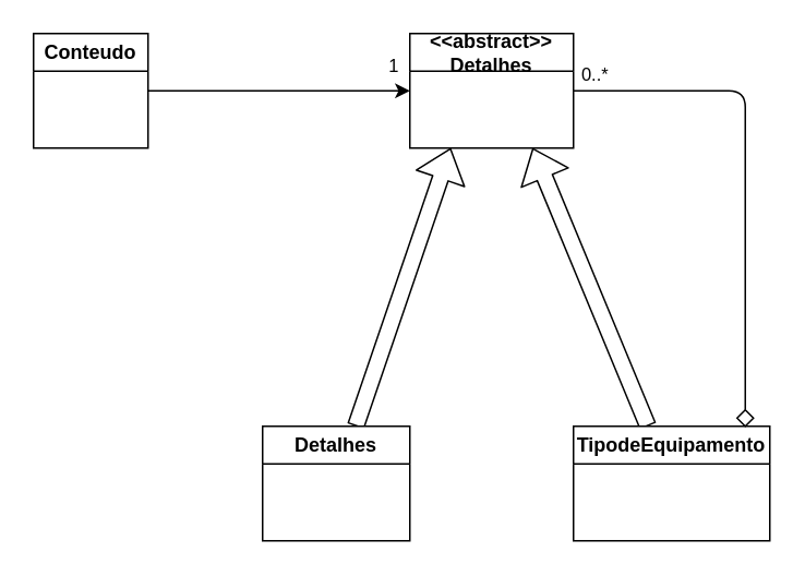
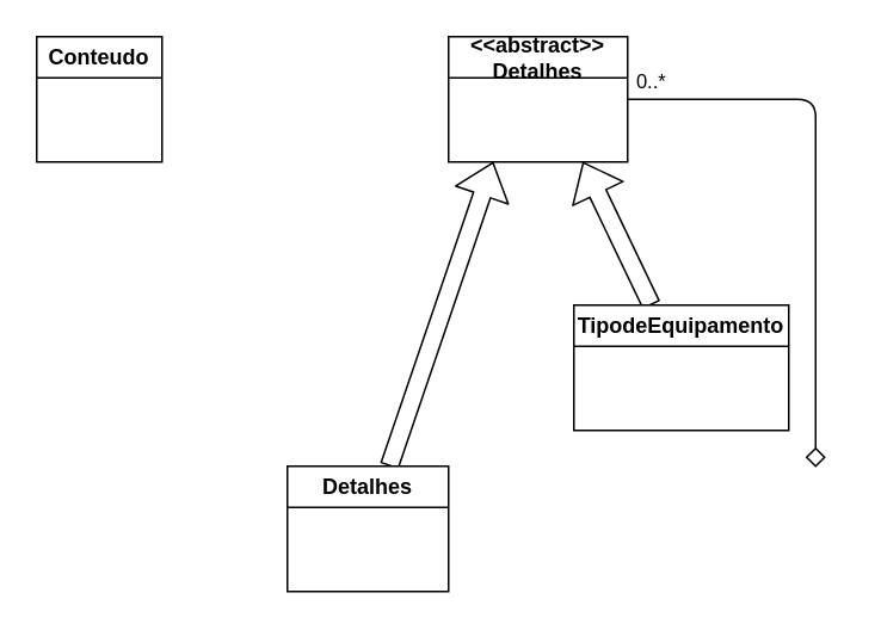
  <mxCell id="0" />
  <mxCell id="1" parent="0" />
- <mxCell id="2" value="1" style="edgeStyle=none;html=1;entryX=0;entryY=0.5;entryDx=0;entryDy=0;" edge="1" parent="1" source="3" target="4"><mxGeometry x="0.875" y="15" relative="1" as="geometry"><mxPoint as="offset" /></mxGeometry></mxCell>
  <mxCell id="3" value="Conteudo" style="swimlane;whiteSpace=wrap;html=1;" vertex="1" parent="1"><mxGeometry x="20" y="20" width="70" height="70" as="geometry" /></mxCell>
  <mxCell id="4" value="&amp;lt;&amp;lt;abstract&amp;gt;&amp;gt;&lt;br&gt;Detalhes&lt;br&gt;" style="swimlane;whiteSpace=wrap;html=1;" vertex="1" parent="1"><mxGeometry x="250" y="20" width="100" height="70" as="geometry" /></mxCell>
  <mxCell id="5" style="edgeStyle=none;html=1;entryX=0.25;entryY=1;entryDx=0;entryDy=0;shape=flexArrow;" edge="1" parent="1" source="6" target="4"><mxGeometry relative="1" as="geometry" /></mxCell>
  <mxCell id="6" value="Detalhes" style="swimlane;whiteSpace=wrap;html=1;" vertex="1" parent="1"><mxGeometry x="160" y="260" width="90" height="70" as="geometry" /></mxCell>
  <mxCell id="7" style="edgeStyle=none;html=1;entryX=0.75;entryY=1;entryDx=0;entryDy=0;shape=flexArrow;endArrow=block;endFill=0;strokeWidth=1;" edge="1" parent="1" source="8" target="4"><mxGeometry relative="1" as="geometry" /></mxCell>
- <mxCell id="8" value="TipodeEquipamento" style="swimlane;whiteSpace=wrap;html=1;" vertex="1" parent="1"><mxGeometry x="350" y="260" width="120" height="70" as="geometry" /></mxCell>
+ <mxCell id="8" value="TipodeEquipamento" style="swimlane;whiteSpace=wrap;html=1;" vertex="1" parent="1"><mxGeometry x="320" y="170" width="120" height="70" as="geometry" /></mxCell>
  <mxCell id="9" value="" style="rhombus;whiteSpace=wrap;html=1;fillStyle=solid;gradientColor=none;strokeColor=default;shadow=0;" vertex="1" parent="1"><mxGeometry x="450" y="250" width="10" height="10" as="geometry" /></mxCell>
  <mxCell id="10" value="" style="endArrow=none;html=1;strokeColor=default;exitX=1;exitY=0.5;exitDx=0;exitDy=0;entryX=0.5;entryY=0;entryDx=0;entryDy=0;" edge="1" parent="1" source="4" target="9"><mxGeometry width="50" height="50" relative="1" as="geometry"><mxPoint x="480" y="130" as="sourcePoint" /><mxPoint x="610" y="60" as="targetPoint" /><Array as="points"><mxPoint x="455" y="55" /></Array></mxGeometry></mxCell>
  <mxCell id="11" value="0..*" style="edgeLabel;html=1;align=center;verticalAlign=middle;resizable=0;points=[];" vertex="1" connectable="0" parent="10"><mxGeometry x="-0.847" y="-3" relative="1" as="geometry"><mxPoint x="-11" y="-14" as="offset" /></mxGeometry></mxCell>
